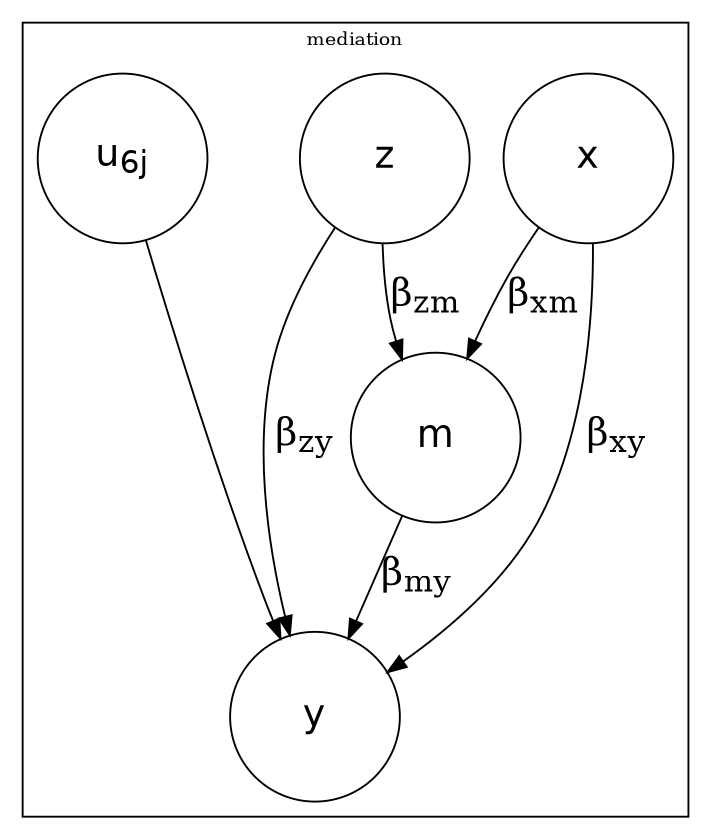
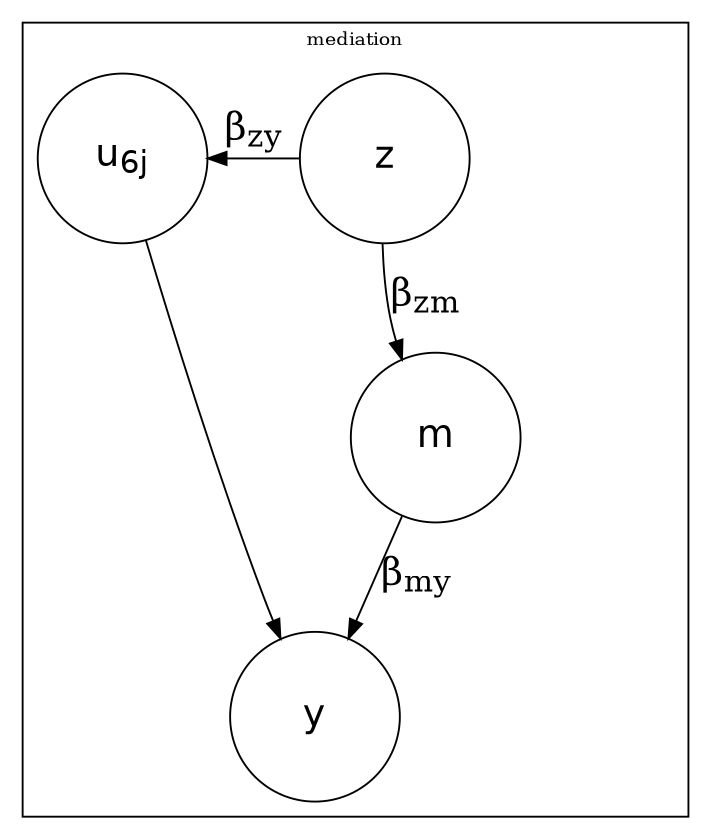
  digraph {
    fontsize=10
    rankdir=TB
    node [fixedsize=true fontname=Helvetica fontsize=20 shape=circle]
    edge [fontsize=20]
-   n1 [label=x width=1.25]
    n2 [label=z width=1.25]
    n3 [label=<u<SUB>6j</SUB>> width=1.25]
    n4 [label=m width=1.25]
    n5 [label=y width=1.25]
    subgraph cluster_1 {
      label=mediation
      n4
      n5
      subgraph sub_2 {
        label=mediation
        rank=same
-       n1
        n2
        n3
      }
    }
-   n1 -> n4 [label=<&beta;<SUB>xm</SUB>>]
-   n1 -> n5 [label=<&beta;<SUB>xy</SUB>>]
    n2 -> n4 [label=<&beta;<SUB>zm</SUB>>]
-   n2 -> n5 [label=<&beta;<SUB>zy</SUB>>]
+   n2 -> n3 [label=<&beta;<SUB>zy</SUB>>]
    n3 -> n5 [fontsize=""]
    n4 -> n5 [label=<&beta;<SUB>my</SUB>>]
  }
